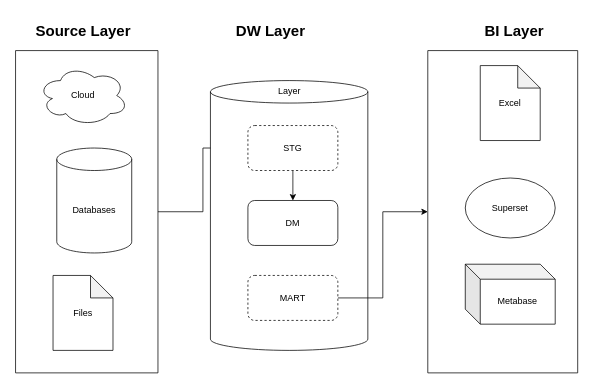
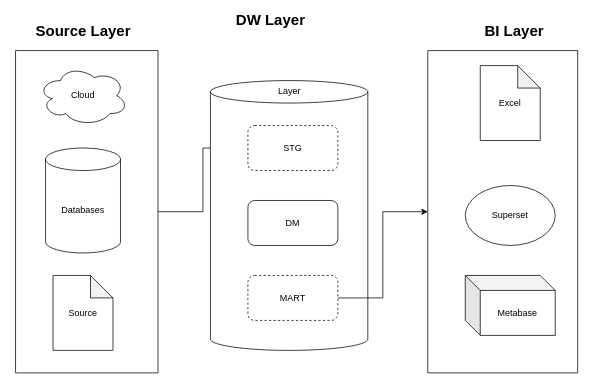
  <mxCell id="0" />
  <mxCell id="1" parent="0" />
  <mxCell id="2" style="edgeStyle=orthogonalEdgeStyle;rounded=0;orthogonalLoop=1;jettySize=auto;html=1;entryX=0;entryY=0.5;entryDx=0;entryDy=0;" edge="1" parent="1" source="3" target="16"><mxGeometry relative="1" as="geometry" /></mxCell>
  <mxCell id="3" value="" style="swimlane;startSize=0;" vertex="1" parent="1"><mxGeometry x="20" y="67" width="190" height="430" as="geometry" /></mxCell>
  <mxCell id="4" value="Cloud" style="ellipse;shape=cloud;whiteSpace=wrap;html=1;" vertex="1" parent="3"><mxGeometry x="30" y="20" width="120" height="80" as="geometry" /></mxCell>
- <mxCell id="5" value="Databases" style="shape=cylinder3;whiteSpace=wrap;html=1;boundedLbl=1;backgroundOutline=1;size=15;" vertex="1" parent="3"><mxGeometry x="55" y="130" width="100" height="140" as="geometry" /></mxCell>
- <mxCell id="6" value="Files" style="shape=note;whiteSpace=wrap;html=1;backgroundOutline=1;darkOpacity=0.05;" vertex="1" parent="3"><mxGeometry x="50" y="300" width="80" height="100" as="geometry" /></mxCell>
+ <mxCell id="5" value="Databases" style="shape=cylinder3;whiteSpace=wrap;html=1;boundedLbl=1;backgroundOutline=1;size=15;" vertex="1" parent="3"><mxGeometry x="40" y="130" width="100" height="140" as="geometry" /></mxCell>
+ <mxCell id="6" value="Source" style="shape=note;whiteSpace=wrap;html=1;backgroundOutline=1;darkOpacity=0.05;" vertex="1" parent="3"><mxGeometry x="50" y="300" width="80" height="100" as="geometry" /></mxCell>
  <mxCell id="7" value="Source Layer" style="text;html=1;align=center;verticalAlign=middle;resizable=0;points=[];autosize=1;strokeColor=none;fillColor=none;fontSize=20;fontStyle=1" vertex="1" parent="1"><mxGeometry x="40" y="20" width="140" height="40" as="geometry" /></mxCell>
  <mxCell id="8" value="DWH Greenplum" style="shape=cylinder3;whiteSpace=wrap;html=1;boundedLbl=1;backgroundOutline=1;size=15;" vertex="1" parent="1"><mxGeometry x="280" y="107" width="210" height="360" as="geometry" /></mxCell>
  <mxCell id="9" value="" style="swimlane;startSize=0;" vertex="1" parent="1"><mxGeometry x="570" y="67" width="200" height="430" as="geometry" /></mxCell>
  <mxCell id="10" value="Excel" style="shape=note;whiteSpace=wrap;html=1;backgroundOutline=1;darkOpacity=0.05;" vertex="1" parent="9"><mxGeometry x="70" y="20" width="80" height="100" as="geometry" /></mxCell>
- <mxCell id="11" value="Superset" style="ellipse;whiteSpace=wrap;html=1;" vertex="1" parent="9"><mxGeometry x="50" y="170" width="120" height="80" as="geometry" /></mxCell>
- <mxCell id="12" value="Metabase" style="shape=cube;whiteSpace=wrap;html=1;boundedLbl=1;backgroundOutline=1;darkOpacity=0.05;darkOpacity2=0.1;" vertex="1" parent="9"><mxGeometry x="50" y="285" width="120" height="80" as="geometry" /></mxCell>
+ <mxCell id="11" value="Superset" style="ellipse;whiteSpace=wrap;html=1;" vertex="1" parent="9"><mxGeometry x="50" y="180" width="120" height="80" as="geometry" /></mxCell>
+ <mxCell id="12" value="Metabase" style="shape=cube;whiteSpace=wrap;html=1;boundedLbl=1;backgroundOutline=1;darkOpacity=0.05;darkOpacity2=0.1;" vertex="1" parent="9"><mxGeometry x="50" y="300" width="120" height="80" as="geometry" /></mxCell>
  <mxCell id="13" value="BI Layer" style="text;html=1;align=center;verticalAlign=middle;resizable=0;points=[];autosize=1;strokeColor=none;fillColor=none;fontSize=20;fontStyle=1" vertex="1" parent="1"><mxGeometry x="635" y="20" width="100" height="40" as="geometry" /></mxCell>
- <mxCell id="14" value="DW Layer" style="text;html=1;align=center;verticalAlign=middle;resizable=0;points=[];autosize=1;strokeColor=none;fillColor=none;fontSize=20;fontStyle=1" vertex="1" parent="1"><mxGeometry x="305" y="20" width="110" height="40" as="geometry" /></mxCell>
- <mxCell id="15" style="edgeStyle=orthogonalEdgeStyle;rounded=0;orthogonalLoop=1;jettySize=auto;html=1;entryX=0.5;entryY=0;entryDx=0;entryDy=0;" edge="1" parent="1" source="16" target="17"><mxGeometry relative="1" as="geometry" /></mxCell>
+ <mxCell id="14" value="DW Layer" style="text;html=1;align=center;verticalAlign=middle;resizable=0;points=[];autosize=1;strokeColor=none;fillColor=none;fontSize=20;fontStyle=1" vertex="1" parent="1"><mxGeometry x="305" y="5" width="110" height="40" as="geometry" /></mxCell>
  <mxCell id="16" value="STG" style="rounded=1;whiteSpace=wrap;html=1;dashed=1;" vertex="1" parent="1"><mxGeometry x="330" y="167" width="120" height="60" as="geometry" /></mxCell>
  <mxCell id="17" value="DM" style="rounded=1;whiteSpace=wrap;html=1;" vertex="1" parent="1"><mxGeometry x="330" y="267" width="120" height="60" as="geometry" /></mxCell>
  <mxCell id="18" style="edgeStyle=orthogonalEdgeStyle;rounded=0;orthogonalLoop=1;jettySize=auto;html=1;entryX=0;entryY=0.5;entryDx=0;entryDy=0;" edge="1" parent="1" source="19" target="9"><mxGeometry relative="1" as="geometry" /></mxCell>
  <mxCell id="19" value="MART" style="rounded=1;whiteSpace=wrap;html=1;dashed=1;" vertex="1" parent="1"><mxGeometry x="330" y="367" width="120" height="60" as="geometry" /></mxCell>
  <mxCell id="20" value="Layer" style="text;html=1;align=center;verticalAlign=middle;resizable=0;points=[];autosize=1;strokeColor=none;fillColor=none;" vertex="1" parent="1"><mxGeometry x="345" y="107" width="80" height="30" as="geometry" /></mxCell>
